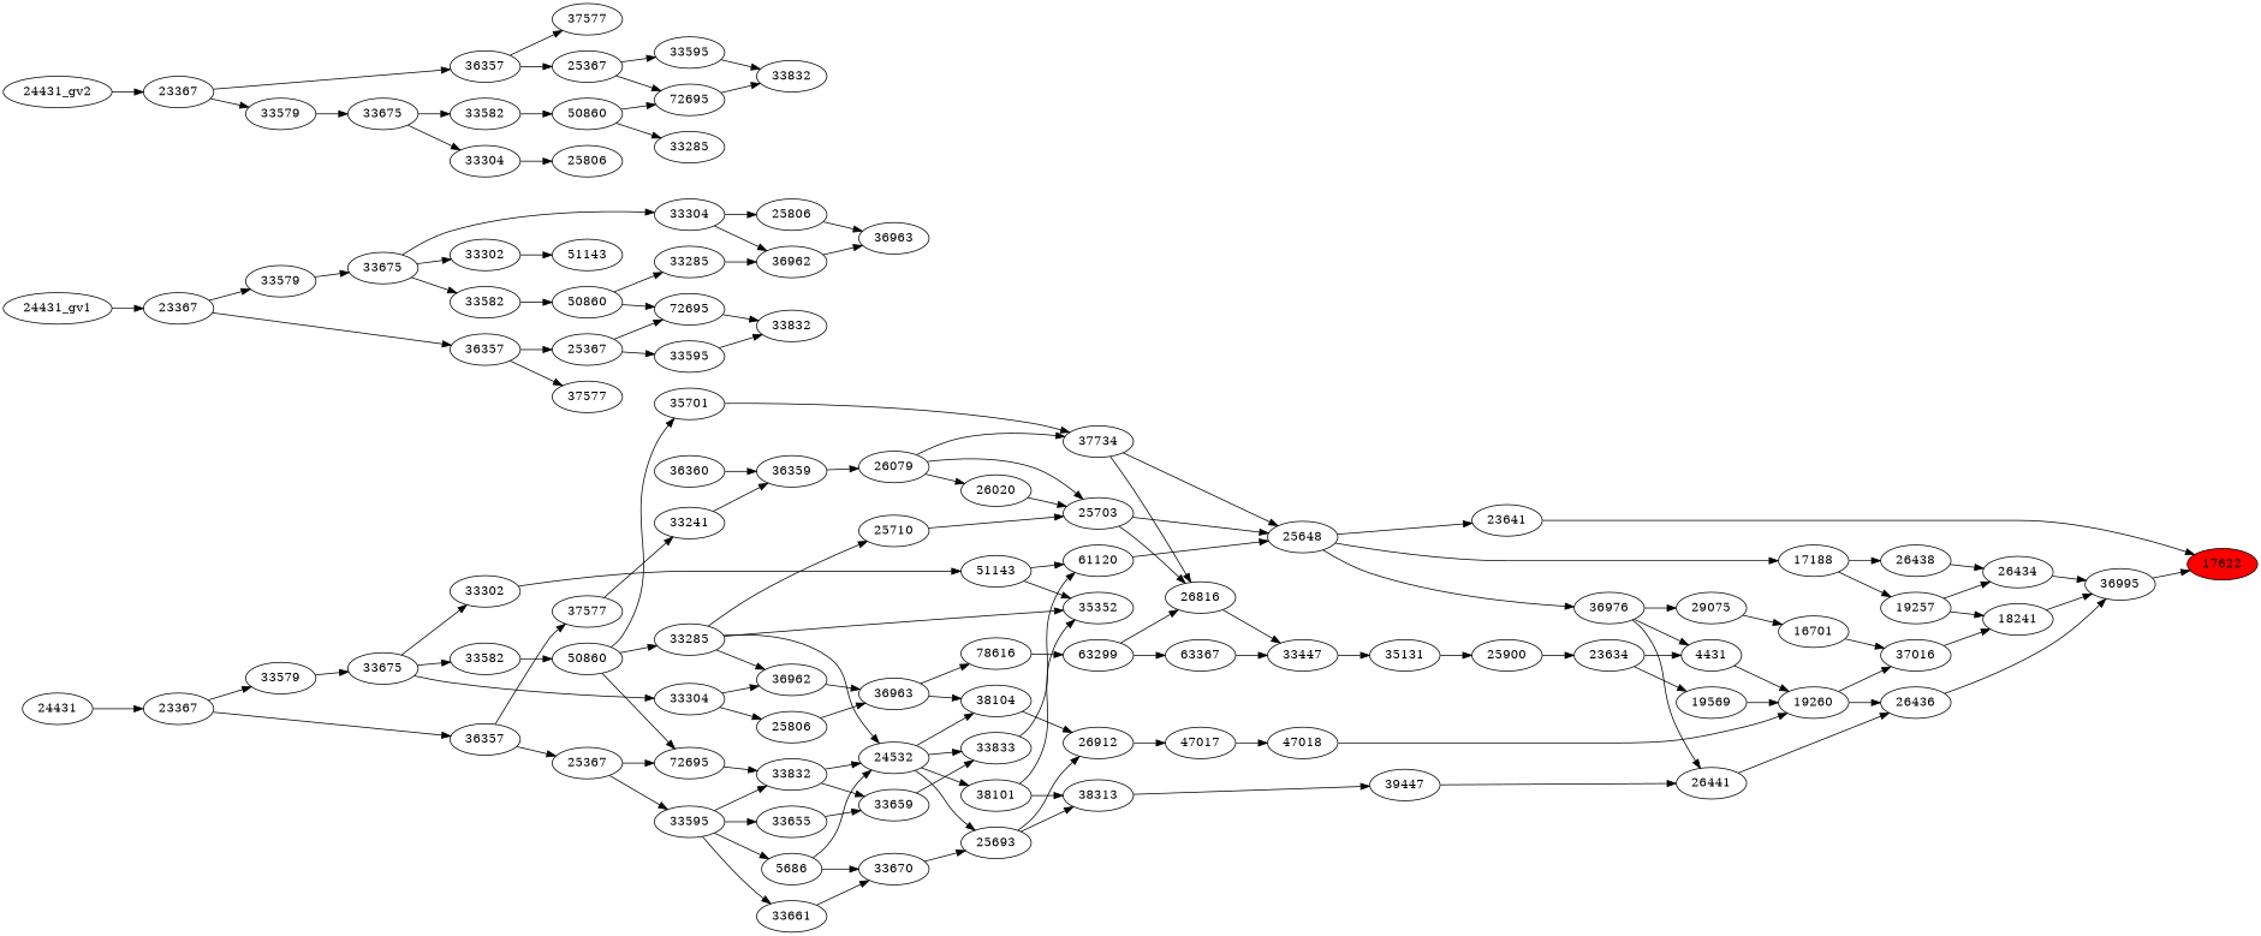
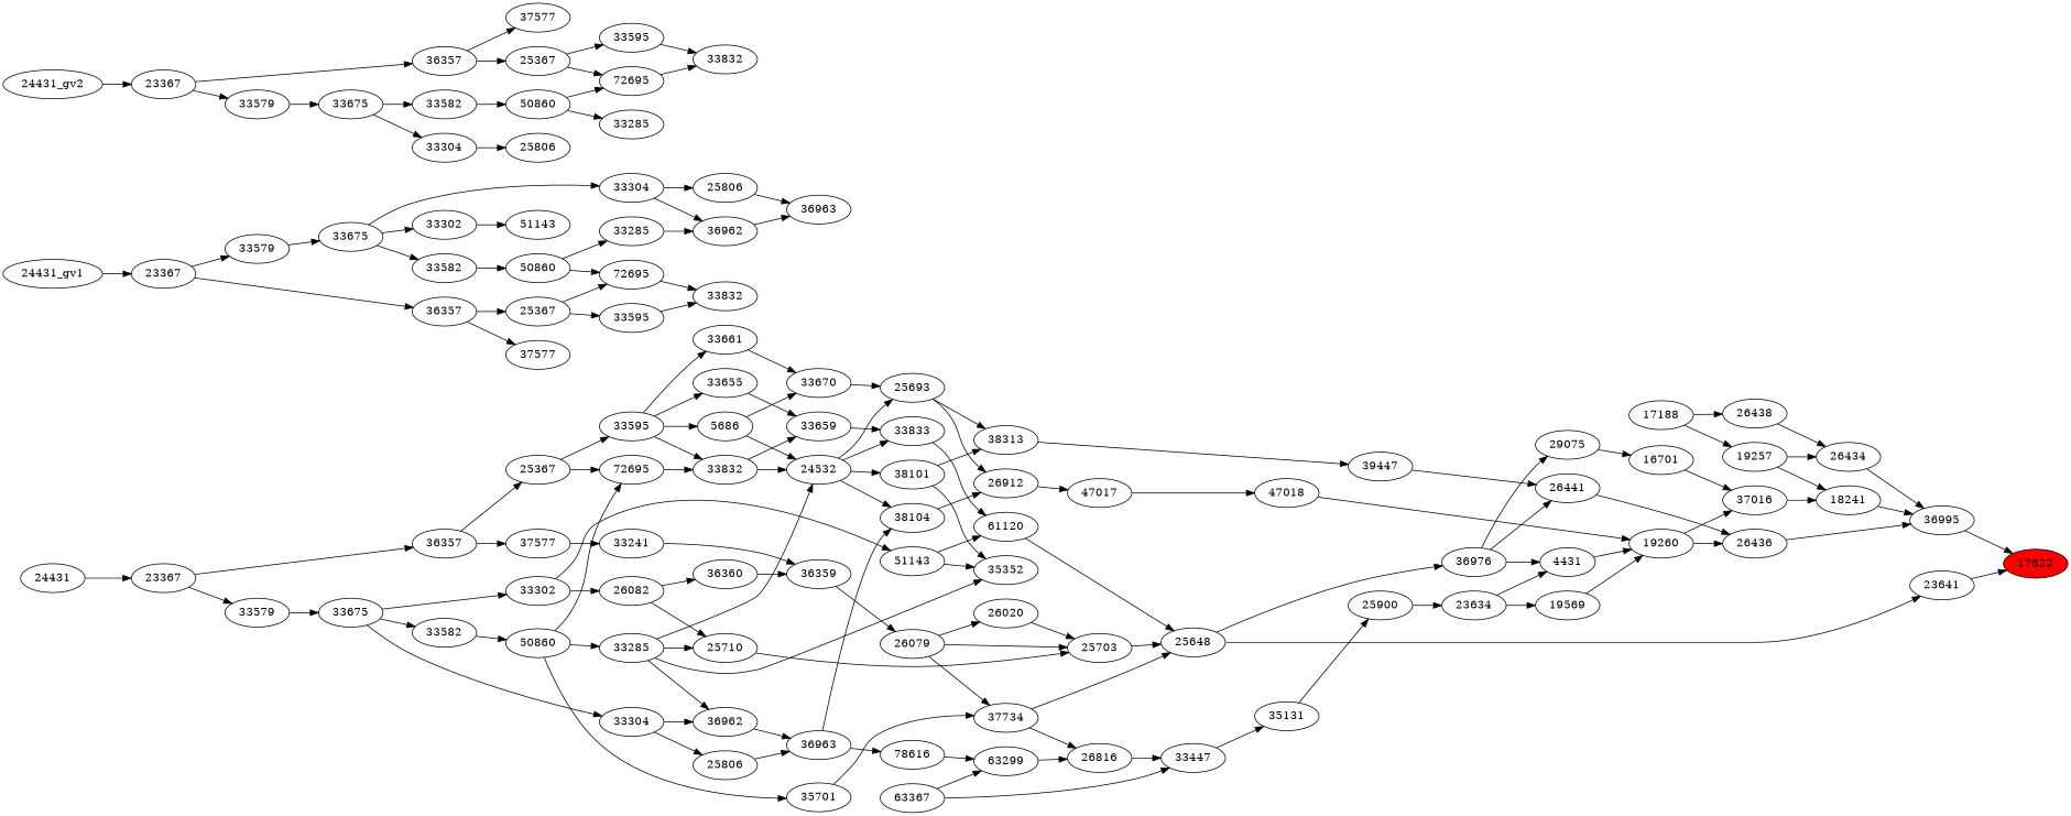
  strict digraph {
    rankdir=LR
    n1 [fillcolor=red label=17622 style=filled]
    n2 [label=36995]
    n3 [label=23641]
    n4 [label=26434]
    n5 [label=18241]
    n6 [label=26436]
    n7 [label=25648]
    n8 [label=17188]
    n9 [label=36976]
    n10 [label=26438]
    n11 [label=19257]
    n12 [label=26441]
    n13 [label=4431]
    n14 [label=29075]
    n15 [label=37016]
    n16 [label=19260]
    n17 [label=25703]
    n18 [label=26816]
    n19 [label=33447]
    n20 [label=37734]
    n21 [label=61120]
    n22 [label=16701]
    n23 [label=39447]
    n24 [label=47018]
    n25 [label=19569]
    n26 [label=26020]
    n27 [label=26079]
    n28 [label=25710]
    n29 [label=35701]
    n30 [label=51143]
    n31 [label=35352]
    n32 [label=38101]
    n33 [label=33833]
    n34 [label=38313]
    n35 [label=47017]
    n36 [label=23634]
    n37 [label=36359]
+   n38 [label=26082]
    n39 [label=36360]
    n40 [label=33285]
    n41 [label=24532]
    n42 [label=36962]
    n43 [label=25693]
    n44 [label=38104]
    n45 [label=36963]
    n46 [label=50860]
    n47 [label=72695]
    n48 [label=33832]
    n49 [label=33302]
    n50 [label=33659]
    n51 [label=26912]
    n52 [label=25900]
    n53 [label=33241]
    n54 [label=33582]
    n55 [label=33675]
    n56 [label=33304]
    n57 [label=25806]
    n58 [label=33655]
    n59 [label=5686]
    n60 [label=33670]
    n61 [label=35131]
    n62 [label=37577]
    n63 [label=33579]
    n64 [label=33595]
    n65 [label=33661]
    n66 [label=78616]
    n67 [label=63299]
    n68 [label=36357]
    n69 [label=25367]
    n70 [label=23367]
    n71 [label=63367]
    n72 [label=24431]
    n73 [label=51143]
    n74 [label=33302]
    n75 [label=33285]
    n76 [label=36962]
    n77 [label=36963]
    n78 [label=50860]
    n79 [label=72695]
    n80 [label=33832]
    n81 [label=33582]
    n82 [label=33675]
    n83 [label=33304]
    n84 [label=25806]
    n85 [label=33579]
    n86 [label=33595]
    n87 [label=37577]
    n88 [label=36357]
    n89 [label=25367]
    n90 [label=23367]
    "24431_gv1"
    n92 [label=33285]
    n93 [label=50860]
    n94 [label=72695]
    n95 [label=33832]
    n96 [label=33582]
    n97 [label=37577]
    n98 [label=36357]
    n99 [label=25367]
    n100 [label=33595]
    n101 [label=33675]
    n102 [label=33304]
    n103 [label=25806]
    n104 [label=33579]
    n105 [label=23367]
    "24431_gv2"
    subgraph sub_1 {
      n1
      n2
      n3
      n4
      n5
      n6
      n7
      n8
      n9
      n10
      n11
      n12
      n13
      n14
      n15
      n16
      n17
      n18
      n19
      n20
      n21
      n22
      n23
      n24
      n25
      n26
      n27
      n28
      n29
      n30
      n31
      n32
      n33
      n34
      n35
      n36
      n37
+     n38
      n39
      n40
      n41
      n42
      n43
      n44
      n45
      n46
      n47
      n48
      n49
      n50
      n51
      n52
      n53
      n54
      n55
      n56
      n57
      n58
      n59
      n60
      n61
      n62
      n63
      n64
      n65
      n66
      n67
      n68
      n69
      n70
      n71
      n72
    }
    subgraph sub_2 {
      n73
      n74
      n75
      n76
      n77
      n78
      n79
      n80
      n81
      n82
      n83
      n84
      n85
      n86
      n87
      n88
      n89
      n90
      "24431_gv1"
    }
    subgraph sub_3 {
      n92
      n93
      n94
      n95
      n96
      n97
      n98
      n99
      n100
      n101
      n102
      n103
      n104
      n105
      "24431_gv2"
    }
    n2 -> n1
    n3 -> n1
    n4 -> n2
    n5 -> n2
    n6 -> n2
    n7 -> n3
-   n7 -> n8
    n7 -> n9
    n8 -> n10
    n8 -> n11
    n9 -> n12
    n9 -> n13
    n9 -> n14
    n10 -> n4
    n11 -> n4
    n11 -> n5
    n12 -> n6
    n13 -> n16
    n14 -> n22
    n15 -> n5
    n16 -> n6
    n16 -> n15
    n17 -> n7
-   n17 -> n18
    n18 -> n19
    n19 -> n61
    n20 -> n7
    n20 -> n18
    n21 -> n7
    n22 -> n15
    n23 -> n12
    n24 -> n16
    n25 -> n16
    n26 -> n17
    n27 -> n17
    n27 -> n20
    n27 -> n26
    n28 -> n17
    n29 -> n20
    n30 -> n21
    n30 -> n31
    n32 -> n31
    n32 -> n34
    n33 -> n21
    n34 -> n23
    n35 -> n24
    n36 -> n13
    n36 -> n25
    n37 -> n27
+   n38 -> n28
+   n38 -> n39
    n39 -> n37
    n40 -> n28
    n40 -> n31
    n40 -> n41
    n40 -> n42
    n41 -> n32
    n41 -> n33
    n41 -> n43
    n41 -> n44
    n42 -> n45
    n43 -> n34
    n43 -> n51
    n44 -> n51
    n45 -> n44
    n45 -> n66
    n46 -> n29
    n46 -> n40
    n46 -> n47
    n47 -> n48
    n48 -> n41
    n48 -> n50
    n49 -> n30
+   n49 -> n38
    n50 -> n33
    n51 -> n35
    n52 -> n36
    n53 -> n37
    n54 -> n46
    n55 -> n49
    n55 -> n54
    n55 -> n56
    n56 -> n42
    n56 -> n57
    n57 -> n45
    n58 -> n50
    n59 -> n41
    n59 -> n60
    n60 -> n43
    n61 -> n52
    n62 -> n53
    n63 -> n55
    n64 -> n48
    n64 -> n58
    n64 -> n59
    n64 -> n65
    n65 -> n60
    n66 -> n67
    n67 -> n18
-   n67 -> n71
+   n71 -> n67
    n68 -> n62
    n68 -> n69
    n69 -> n47
    n69 -> n64
    n70 -> n63
    n70 -> n68
    n71 -> n19
    n72 -> n70
    n74 -> n73
    n75 -> n76
    n76 -> n77
    n78 -> n75
    n78 -> n79
    n79 -> n80
    n81 -> n78
    n82 -> n74
    n82 -> n81
    n82 -> n83
    n83 -> n76
    n83 -> n84
    n84 -> n77
    n85 -> n82
    n86 -> n80
    n88 -> n87
    n88 -> n89
    n89 -> n79
    n89 -> n86
    n90 -> n85
    n90 -> n88
    "24431_gv1" -> n90
    n93 -> n92
    n93 -> n94
    n94 -> n95
    n96 -> n93
    n98 -> n97
    n98 -> n99
    n99 -> n94
    n99 -> n100
    n100 -> n95
    n101 -> n96
    n101 -> n102
    n102 -> n103
    n104 -> n101
    n105 -> n98
    n105 -> n104
    "24431_gv2" -> n105
  }
